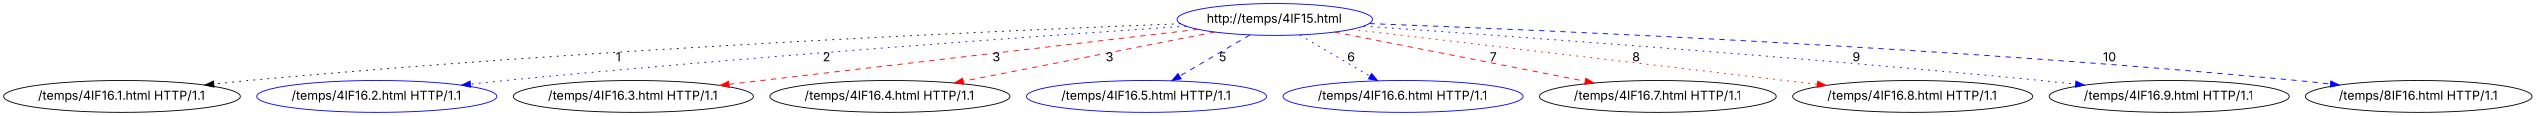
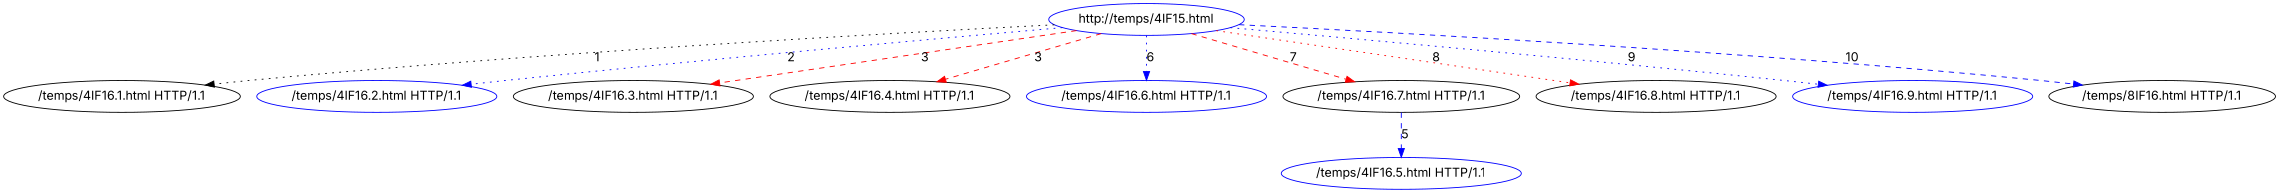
  digraph {
    fontname=Inter
    node [color=black fontname=Inter]
    edge [color=blue fontname=Inter style=dotted]
    n1 [label="/temps/4IF16.1.html HTTP/1.1"]
    n2 [color=blue label="http://temps/4IF15.html"]
    n3 [color=blue label="/temps/4IF16.2.html HTTP/1.1"]
    n4 [label="/temps/4IF16.3.html HTTP/1.1"]
    n5 [label="/temps/4IF16.4.html HTTP/1.1"]
    n6 [color=blue label="/temps/4IF16.5.html HTTP/1.1"]
    n7 [color=blue label="/temps/4IF16.6.html HTTP/1.1"]
    n8 [label="/temps/4IF16.7.html HTTP/1.1"]
    n9 [label="/temps/4IF16.8.html HTTP/1.1"]
-   n10 [label="/temps/4IF16.9.html HTTP/1.1"]
+   n10 [color=blue label="/temps/4IF16.9.html HTTP/1.1"]
    n11 [label="/temps/8IF16.html HTTP/1.1"]
    n2 -> n1 [color=black label=1]
    n2 -> n3 [label=2]
    n2 -> n4 [color=red label=3 style=dashed]
    n2 -> n5 [color=red label=3 style=dashed]
-   n2 -> n6 [label=5 style=dashed]
+   n8 -> n6 [label=5 style=dashed]
    n2 -> n7 [label=6]
    n2 -> n8 [color=red label=7 style=dashed]
    n2 -> n9 [color=red label=8]
    n2 -> n10 [label=9]
    n2 -> n11 [label=10 style=dashed]
  }
